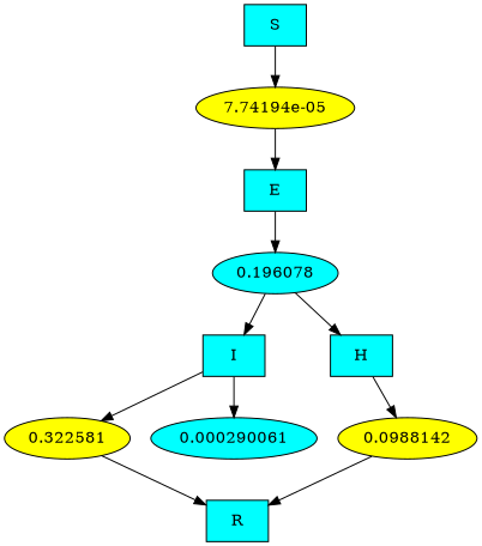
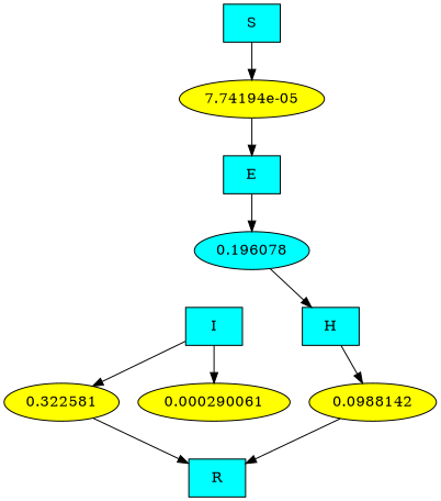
  digraph {
    node [fillcolor=cyan shape=box style=filled]
    n1 [label=S]
    n2 [fillcolor=yellow label="7.74194e-05" shape=oval]
    n3 [label=E]
    n4 [label=0.196078 shape=oval]
    n5 [label=I]
    n6 [label=H]
    n7 [fillcolor=yellow label=0.322581 shape=oval]
-   n8 [label=0.000290061 shape=oval]
+   n8 [fillcolor=yellow label=0.000290061 shape=oval]
    n9 [label=R]
    n10 [fillcolor=yellow label=0.0988142 shape=oval]
    n1 -> n2
    n2 -> n3
    n3 -> n4
-   n4 -> n5
    n4 -> n6
    n5 -> n7
    n5 -> n8
    n6 -> n10
    n7 -> n9
    n10 -> n9
  }
